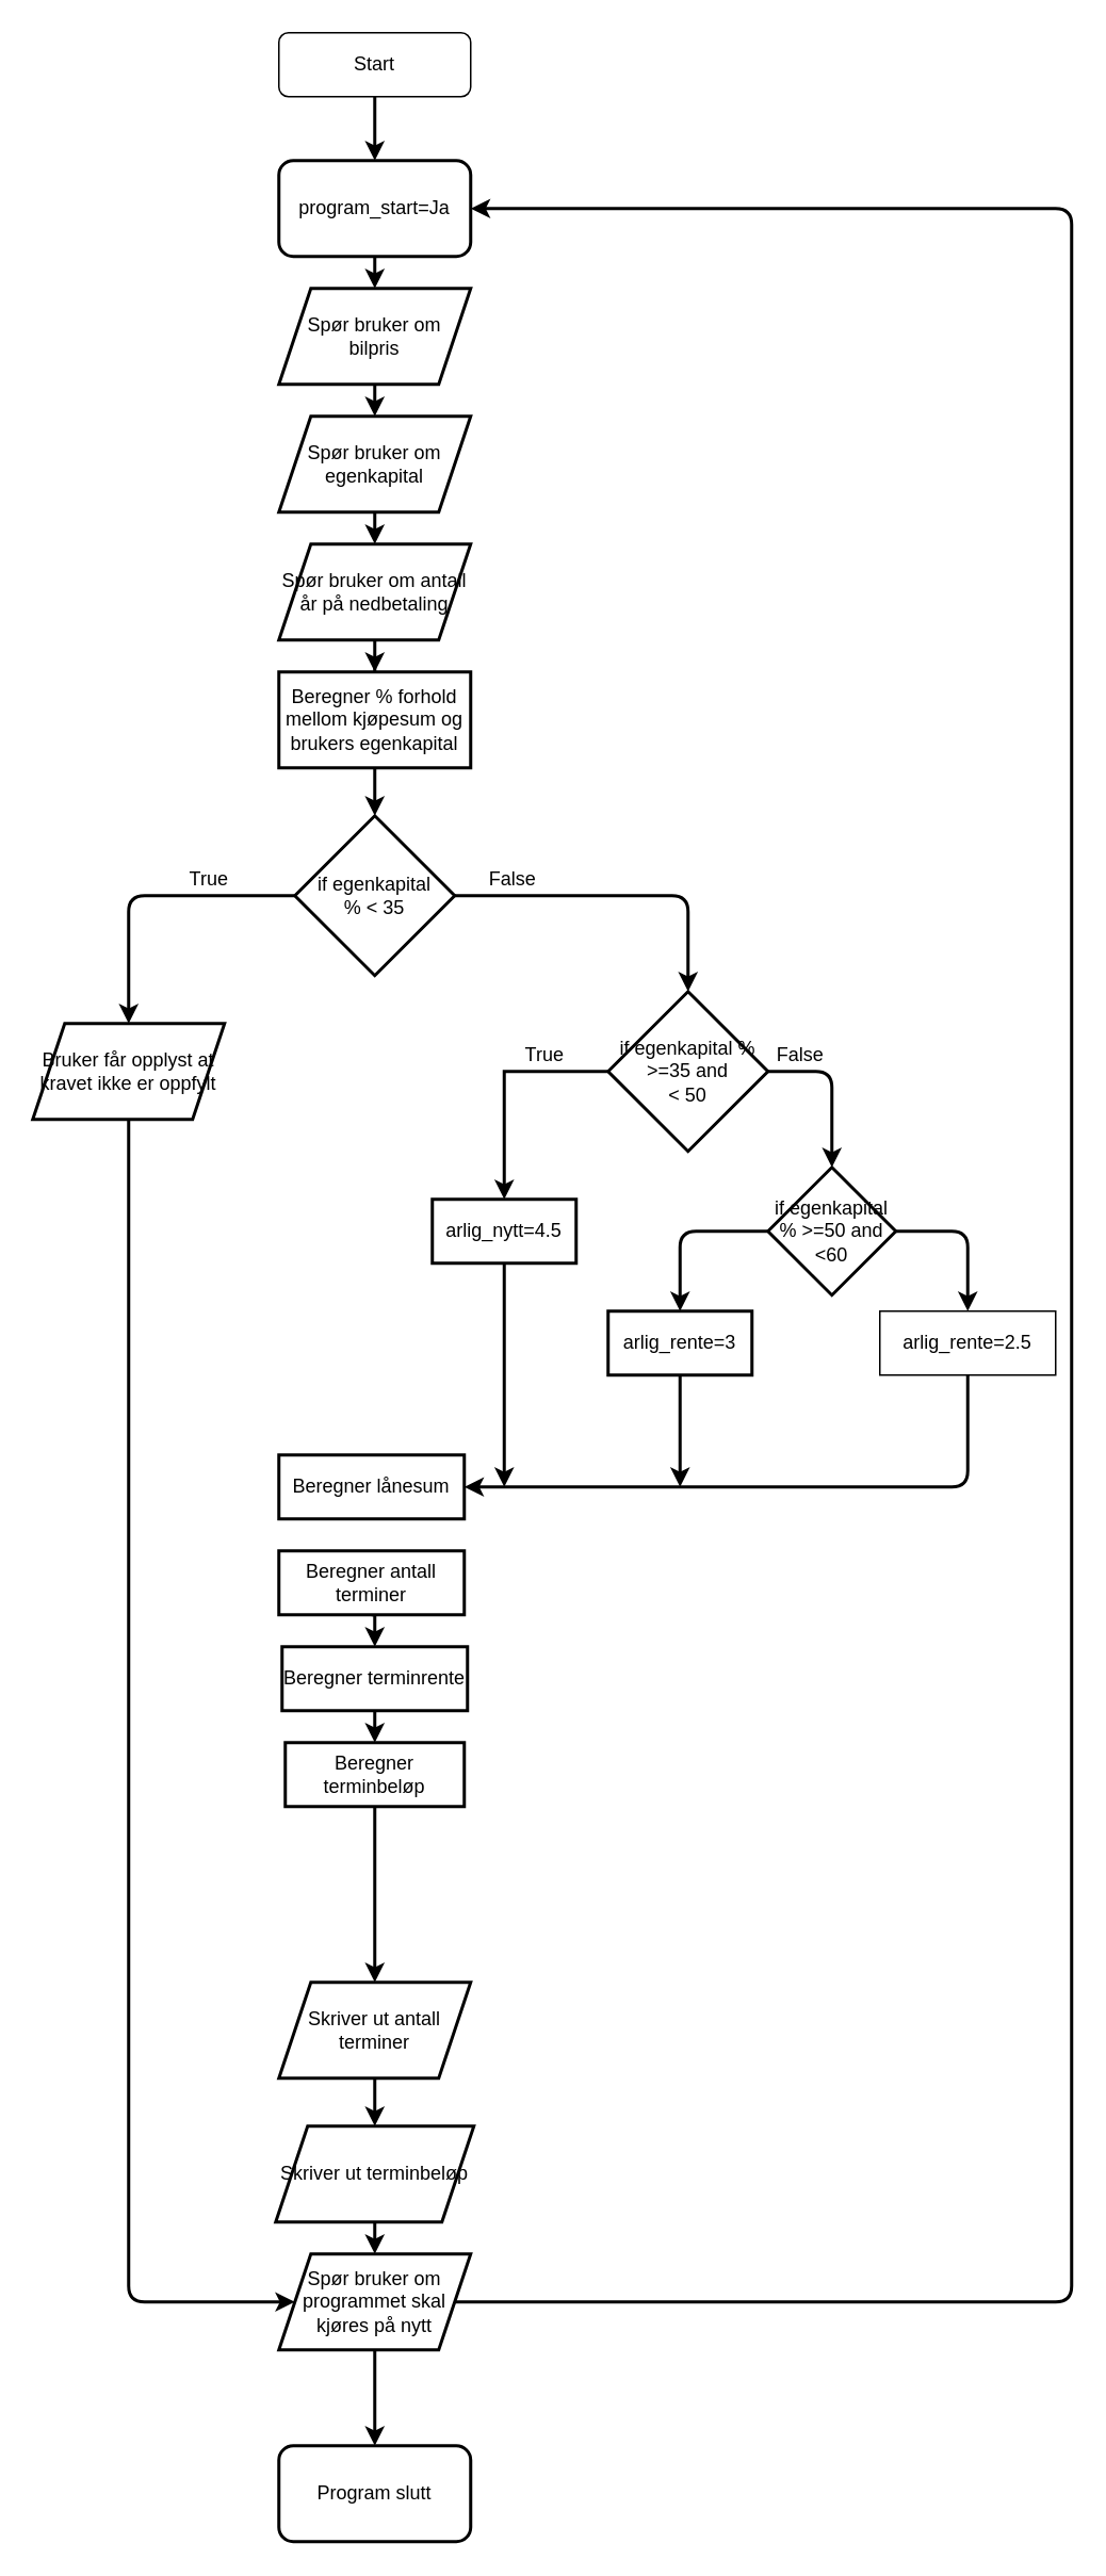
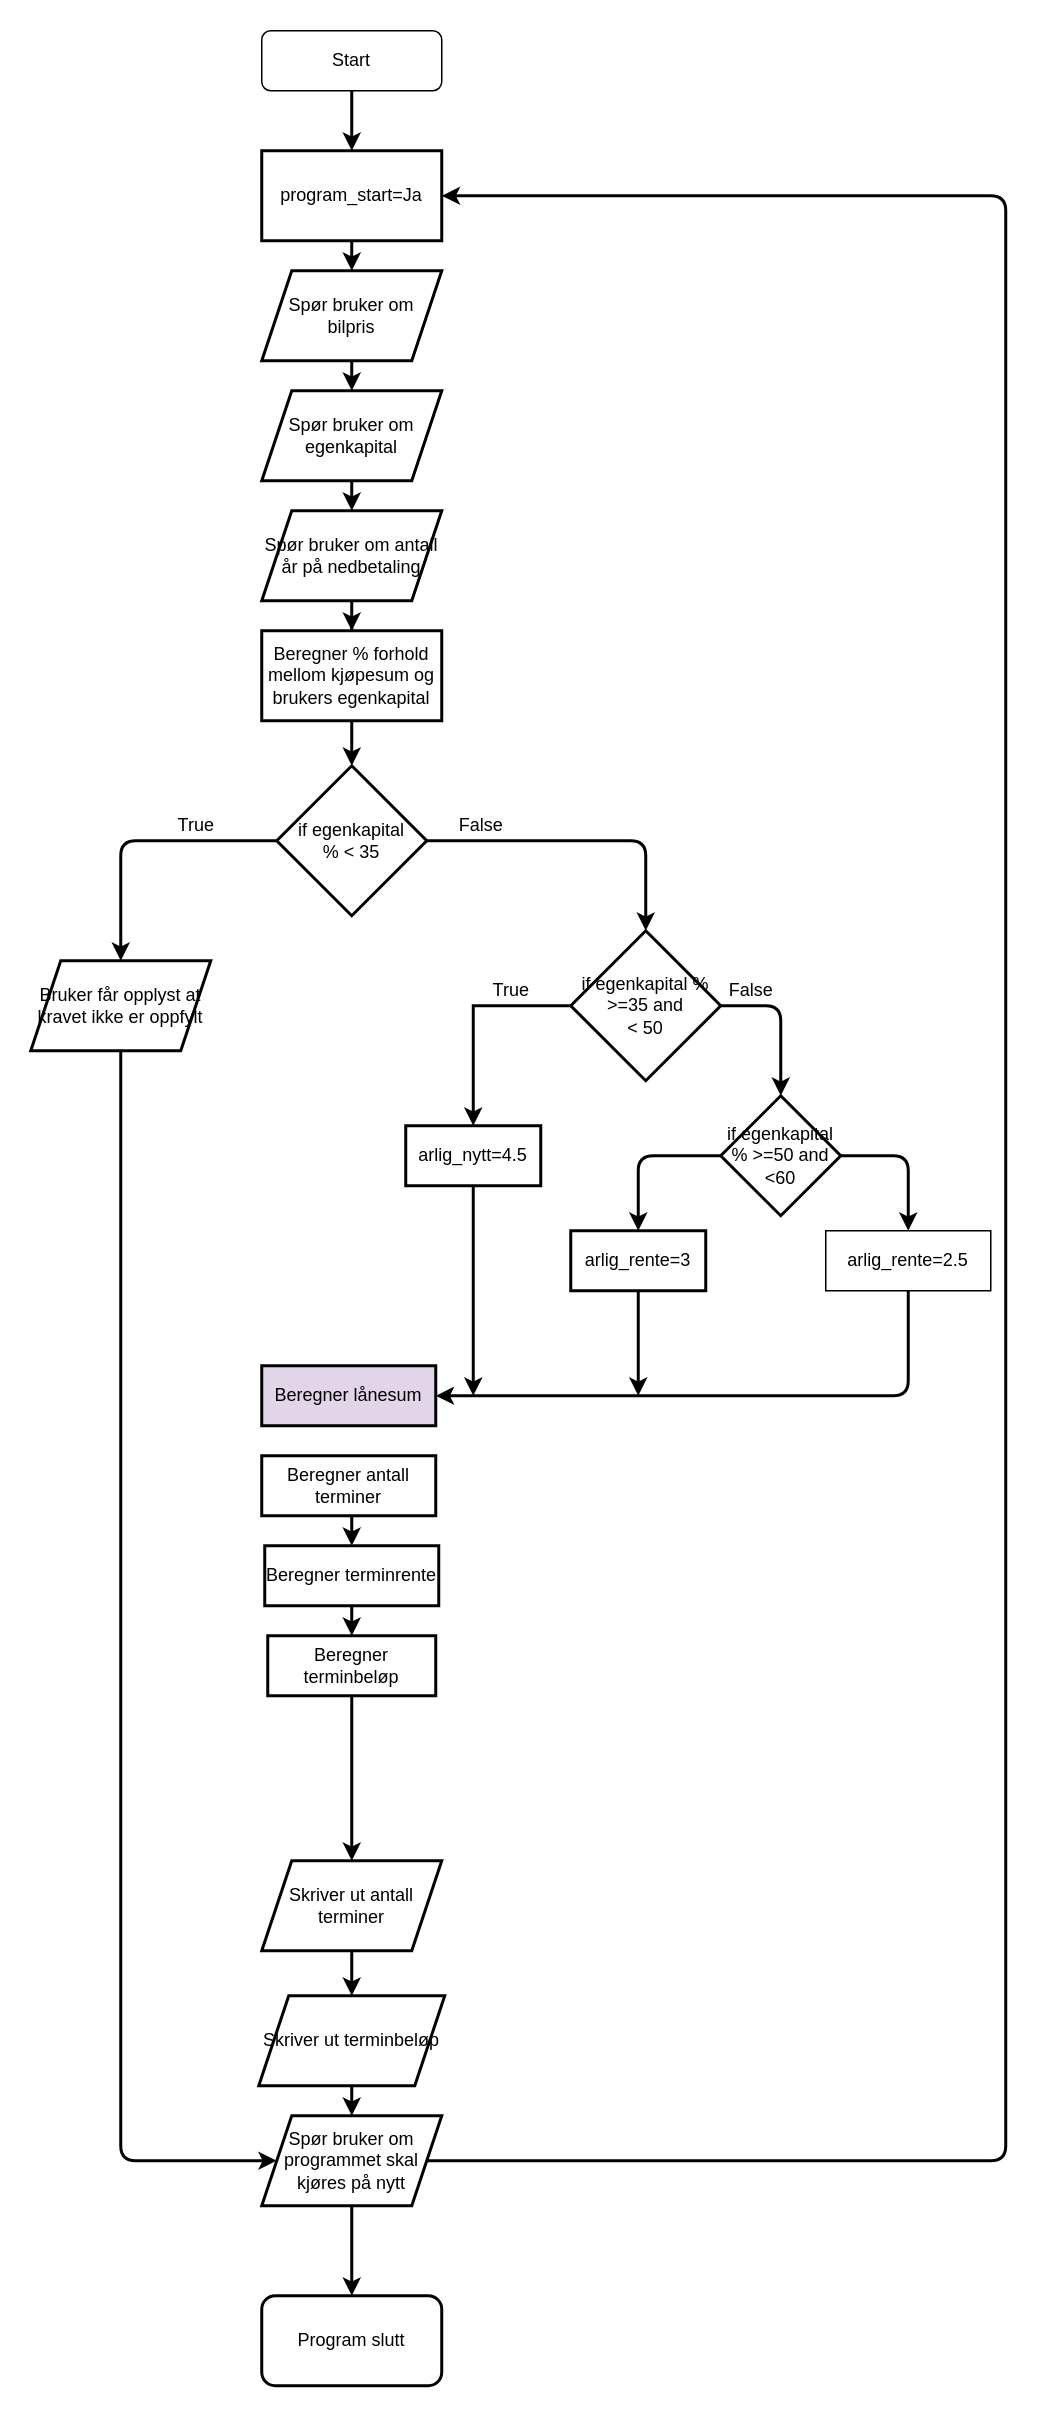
  <mxCell id="0" />
  <mxCell id="1" parent="0" />
  <mxCell id="2" value="Start" style="rounded=1;whiteSpace=wrap;html=1;fontSize=12;glass=0;strokeWidth=1;shadow=0;" parent="1" vertex="1"><mxGeometry x="174" y="20" width="120" height="40" as="geometry" /></mxCell>
- <mxCell id="3" value="program_start=Ja" style="whiteSpace=wrap;html=1;strokeWidth=2;rounded=1;" vertex="1" parent="1"><mxGeometry x="174" y="100" width="120" height="60" as="geometry" /></mxCell>
+ <mxCell id="3" value="program_start=Ja" style="rounded=0;whiteSpace=wrap;html=1;strokeWidth=2;" vertex="1" parent="1"><mxGeometry x="174" y="100" width="120" height="60" as="geometry" /></mxCell>
  <mxCell id="4" value="" style="endArrow=classic;html=1;exitX=0.5;exitY=1;exitDx=0;exitDy=0;entryX=0.5;entryY=0;entryDx=0;entryDy=0;strokeWidth=2;" edge="1" parent="1" source="2" target="3"><mxGeometry width="50" height="50" relative="1" as="geometry"><mxPoint x="224" y="100" as="sourcePoint" /><mxPoint x="274" y="50" as="targetPoint" /></mxGeometry></mxCell>
  <mxCell id="5" value="Spør bruker om bilpris" style="shape=parallelogram;perimeter=parallelogramPerimeter;whiteSpace=wrap;html=1;fixedSize=1;strokeWidth=2;" vertex="1" parent="1"><mxGeometry x="174" y="180" width="120" height="60" as="geometry" /></mxCell>
  <mxCell id="6" value="Spør bruker om egenkapital" style="shape=parallelogram;perimeter=parallelogramPerimeter;whiteSpace=wrap;html=1;fixedSize=1;strokeWidth=2;" vertex="1" parent="1"><mxGeometry x="174" y="260" width="120" height="60" as="geometry" /></mxCell>
  <mxCell id="7" value="" style="edgeStyle=orthogonalEdgeStyle;rounded=0;orthogonalLoop=1;jettySize=auto;html=1;strokeWidth=2;" edge="1" parent="1" source="8" target="15"><mxGeometry relative="1" as="geometry" /></mxCell>
  <mxCell id="8" value="Spør bruker om antall år på nedbetaling" style="shape=parallelogram;perimeter=parallelogramPerimeter;whiteSpace=wrap;html=1;fixedSize=1;strokeWidth=2;" vertex="1" parent="1"><mxGeometry x="174" y="340" width="120" height="60" as="geometry" /></mxCell>
  <mxCell id="9" value="" style="endArrow=classic;html=1;exitX=0.5;exitY=1;exitDx=0;exitDy=0;entryX=0.5;entryY=0;entryDx=0;entryDy=0;strokeWidth=2;" edge="1" parent="1" source="3" target="5"><mxGeometry width="50" height="50" relative="1" as="geometry"><mxPoint x="234" y="210" as="sourcePoint" /><mxPoint x="284" y="160" as="targetPoint" /></mxGeometry></mxCell>
  <mxCell id="10" value="" style="endArrow=classic;html=1;exitX=0.5;exitY=1;exitDx=0;exitDy=0;entryX=0.5;entryY=0;entryDx=0;entryDy=0;strokeWidth=2;" edge="1" parent="1" source="5" target="6"><mxGeometry width="50" height="50" relative="1" as="geometry"><mxPoint x="224" y="280" as="sourcePoint" /><mxPoint x="274" y="230" as="targetPoint" /></mxGeometry></mxCell>
  <mxCell id="11" value="" style="endArrow=classic;html=1;exitX=0.5;exitY=1;exitDx=0;exitDy=0;entryX=0.5;entryY=0;entryDx=0;entryDy=0;strokeWidth=2;" edge="1" parent="1" source="6" target="8"><mxGeometry width="50" height="50" relative="1" as="geometry"><mxPoint x="224" y="360" as="sourcePoint" /><mxPoint x="274" y="310" as="targetPoint" /></mxGeometry></mxCell>
  <mxCell id="12" value="if egenkapital&lt;br&gt;% &amp;lt; 35" style="rhombus;whiteSpace=wrap;html=1;strokeWidth=2;" vertex="1" parent="1"><mxGeometry x="184" y="510" width="100" height="100" as="geometry" /></mxCell>
  <mxCell id="13" value="Bruker får opplyst at kravet ikke er oppfylt" style="shape=parallelogram;perimeter=parallelogramPerimeter;whiteSpace=wrap;html=1;fixedSize=1;strokeWidth=2;" vertex="1" parent="1"><mxGeometry x="20" y="640" width="120" height="60" as="geometry" /></mxCell>
  <mxCell id="14" value="" style="endArrow=classic;html=1;exitX=0;exitY=0.5;exitDx=0;exitDy=0;entryX=0.5;entryY=0;entryDx=0;entryDy=0;strokeWidth=2;" edge="1" parent="1" source="12" target="13"><mxGeometry width="50" height="50" relative="1" as="geometry"><mxPoint x="184" y="520" as="sourcePoint" /><mxPoint x="234" y="470" as="targetPoint" /><Array as="points"><mxPoint x="80" y="560" /></Array></mxGeometry></mxCell>
  <mxCell id="15" value="Beregner % forhold mellom kjøpesum og brukers egenkapital" style="rounded=0;whiteSpace=wrap;html=1;strokeWidth=2;" vertex="1" parent="1"><mxGeometry x="174" y="420" width="120" height="60" as="geometry" /></mxCell>
  <mxCell id="16" value="" style="endArrow=classic;html=1;exitX=0.5;exitY=1;exitDx=0;exitDy=0;entryX=0.5;entryY=0;entryDx=0;entryDy=0;strokeWidth=2;" edge="1" parent="1" source="15" target="12"><mxGeometry width="50" height="50" relative="1" as="geometry"><mxPoint x="190" y="340" as="sourcePoint" /><mxPoint x="240" y="290" as="targetPoint" /></mxGeometry></mxCell>
  <mxCell id="17" value="" style="edgeStyle=orthogonalEdgeStyle;rounded=0;orthogonalLoop=1;jettySize=auto;html=1;strokeWidth=2;" edge="1" parent="1" source="18" target="22"><mxGeometry relative="1" as="geometry" /></mxCell>
  <mxCell id="18" value="if egenkapital % &amp;gt;=35 and &lt;br&gt;&amp;lt; 50" style="rhombus;whiteSpace=wrap;html=1;strokeWidth=2;" vertex="1" parent="1"><mxGeometry x="380" y="620" width="100" height="100" as="geometry" /></mxCell>
  <mxCell id="19" value="" style="endArrow=classic;html=1;entryX=0.5;entryY=0;entryDx=0;entryDy=0;exitX=1;exitY=0.5;exitDx=0;exitDy=0;strokeWidth=2;" edge="1" parent="1" source="12" target="18"><mxGeometry width="50" height="50" relative="1" as="geometry"><mxPoint x="360" y="560" as="sourcePoint" /><mxPoint x="420" y="580" as="targetPoint" /><Array as="points"><mxPoint x="430" y="560" /></Array></mxGeometry></mxCell>
  <mxCell id="20" value="True" style="text;html=1;align=center;verticalAlign=middle;resizable=0;points=[];autosize=1;strokeWidth=2;" vertex="1" parent="1"><mxGeometry x="110" y="540" width="40" height="20" as="geometry" /></mxCell>
  <mxCell id="21" value="False" style="text;html=1;align=center;verticalAlign=middle;resizable=0;points=[];autosize=1;strokeWidth=2;" vertex="1" parent="1"><mxGeometry x="300" y="540" width="40" height="20" as="geometry" /></mxCell>
  <mxCell id="22" value="arlig_nytt=4.5" style="rounded=0;whiteSpace=wrap;html=1;strokeWidth=2;" vertex="1" parent="1"><mxGeometry x="270" y="750" width="90" height="40" as="geometry" /></mxCell>
  <mxCell id="23" value="True" style="text;html=1;align=center;verticalAlign=middle;resizable=0;points=[];autosize=1;strokeWidth=2;" vertex="1" parent="1"><mxGeometry x="320" y="650" width="40" height="20" as="geometry" /></mxCell>
  <mxCell id="24" value="if egenkapital % &amp;gt;=50 and &amp;lt;60" style="rhombus;whiteSpace=wrap;html=1;strokeWidth=2;" vertex="1" parent="1"><mxGeometry x="480" y="730" width="80" height="80" as="geometry" /></mxCell>
  <mxCell id="25" value="" style="endArrow=classic;html=1;exitX=1;exitY=0.5;exitDx=0;exitDy=0;entryX=0.5;entryY=0;entryDx=0;entryDy=0;strokeWidth=2;" edge="1" parent="1" source="18" target="24"><mxGeometry width="50" height="50" relative="1" as="geometry"><mxPoint x="480" y="710" as="sourcePoint" /><mxPoint x="530" y="660" as="targetPoint" /><Array as="points"><mxPoint x="520" y="670" /></Array></mxGeometry></mxCell>
  <mxCell id="26" value="False" style="text;html=1;align=center;verticalAlign=middle;resizable=0;points=[];autosize=1;strokeWidth=2;" vertex="1" parent="1"><mxGeometry x="480" y="650" width="40" height="20" as="geometry" /></mxCell>
  <mxCell id="27" value="arlig_rente=3" style="rounded=0;whiteSpace=wrap;html=1;strokeWidth=2;" vertex="1" parent="1"><mxGeometry x="380" y="820" width="90" height="40" as="geometry" /></mxCell>
  <mxCell id="28" value="arlig_rente=2.5" style="rounded=0;whiteSpace=wrap;html=1;" vertex="1" parent="1"><mxGeometry x="550" y="820" width="110" height="40" as="geometry" /></mxCell>
  <mxCell id="29" value="" style="endArrow=classic;html=1;exitX=1;exitY=0.5;exitDx=0;exitDy=0;entryX=0.5;entryY=0;entryDx=0;entryDy=0;strokeWidth=2;" edge="1" parent="1" source="24" target="28"><mxGeometry width="50" height="50" relative="1" as="geometry"><mxPoint x="590" y="790" as="sourcePoint" /><mxPoint x="640" y="740" as="targetPoint" /><Array as="points"><mxPoint x="605" y="770" /></Array></mxGeometry></mxCell>
  <mxCell id="30" value="" style="endArrow=classic;html=1;exitX=0;exitY=0.5;exitDx=0;exitDy=0;entryX=0.5;entryY=0;entryDx=0;entryDy=0;strokeWidth=2;" edge="1" parent="1" source="24" target="27"><mxGeometry width="50" height="50" relative="1" as="geometry"><mxPoint x="420" y="810" as="sourcePoint" /><mxPoint x="440" y="770" as="targetPoint" /><Array as="points"><mxPoint x="425" y="770" /></Array></mxGeometry></mxCell>
  <mxCell id="31" value="" style="endArrow=classic;html=1;exitX=0.5;exitY=1;exitDx=0;exitDy=0;strokeWidth=2;" edge="1" parent="1" source="28"><mxGeometry width="50" height="50" relative="1" as="geometry"><mxPoint x="590" y="960" as="sourcePoint" /><mxPoint x="290" y="930" as="targetPoint" /><Array as="points"><mxPoint x="605" y="930" /></Array></mxGeometry></mxCell>
  <mxCell id="32" value="" style="endArrow=classic;html=1;exitX=0.5;exitY=1;exitDx=0;exitDy=0;strokeWidth=2;" edge="1" parent="1" source="27"><mxGeometry width="50" height="50" relative="1" as="geometry"><mxPoint x="410" y="1030" as="sourcePoint" /><mxPoint x="425" y="930" as="targetPoint" /></mxGeometry></mxCell>
  <mxCell id="33" value="" style="endArrow=classic;html=1;exitX=0.5;exitY=1;exitDx=0;exitDy=0;strokeWidth=2;" edge="1" parent="1" source="22"><mxGeometry width="50" height="50" relative="1" as="geometry"><mxPoint x="320" y="860" as="sourcePoint" /><mxPoint x="315" y="930" as="targetPoint" /></mxGeometry></mxCell>
- <mxCell id="34" value="Beregner lånesum" style="rounded=0;whiteSpace=wrap;html=1;strokeWidth=2;" vertex="1" parent="1"><mxGeometry x="174" y="910" width="116" height="40" as="geometry" /></mxCell>
+ <mxCell id="34" value="Beregner lånesum" style="rounded=0;whiteSpace=wrap;html=1;strokeWidth=2;fillColor=#e1d5e7;" vertex="1" parent="1"><mxGeometry x="174" y="910" width="116" height="40" as="geometry" /></mxCell>
  <mxCell id="35" style="edgeStyle=orthogonalEdgeStyle;rounded=0;orthogonalLoop=1;jettySize=auto;html=1;exitX=0.5;exitY=1;exitDx=0;exitDy=0;entryX=0.5;entryY=0;entryDx=0;entryDy=0;strokeWidth=2;" edge="1" parent="1" source="36" target="38"><mxGeometry relative="1" as="geometry" /></mxCell>
  <mxCell id="36" value="Beregner antall terminer" style="rounded=0;whiteSpace=wrap;html=1;strokeWidth=2;" vertex="1" parent="1"><mxGeometry x="174" y="970" width="116" height="40" as="geometry" /></mxCell>
  <mxCell id="37" style="edgeStyle=orthogonalEdgeStyle;rounded=0;orthogonalLoop=1;jettySize=auto;html=1;exitX=0.5;exitY=1;exitDx=0;exitDy=0;entryX=0.5;entryY=0;entryDx=0;entryDy=0;strokeWidth=2;" edge="1" parent="1" source="38" target="39"><mxGeometry relative="1" as="geometry" /></mxCell>
  <mxCell id="38" value="Beregner terminrente" style="rounded=0;whiteSpace=wrap;html=1;strokeWidth=2;" vertex="1" parent="1"><mxGeometry x="176" y="1030" width="116" height="40" as="geometry" /></mxCell>
  <mxCell id="39" value="Beregner terminbeløp" style="rounded=0;whiteSpace=wrap;html=1;strokeWidth=2;" vertex="1" parent="1"><mxGeometry x="178" y="1090" width="112" height="40" as="geometry" /></mxCell>
  <mxCell id="40" value="Skriver ut antall terminer" style="shape=parallelogram;perimeter=parallelogramPerimeter;whiteSpace=wrap;html=1;fixedSize=1;strokeWidth=2;" vertex="1" parent="1"><mxGeometry x="174" y="1240" width="120" height="60" as="geometry" /></mxCell>
  <mxCell id="41" value="Skriver ut terminbeløp" style="shape=parallelogram;perimeter=parallelogramPerimeter;whiteSpace=wrap;html=1;fixedSize=1;strokeWidth=2;" vertex="1" parent="1"><mxGeometry x="172" y="1330" width="124" height="60" as="geometry" /></mxCell>
  <mxCell id="42" value="Spør bruker om programmet skal kjøres på nytt" style="shape=parallelogram;perimeter=parallelogramPerimeter;whiteSpace=wrap;html=1;fixedSize=1;strokeWidth=2;" vertex="1" parent="1"><mxGeometry x="174" y="1410" width="120" height="60" as="geometry" /></mxCell>
  <mxCell id="43" value="" style="endArrow=classic;html=1;strokeWidth=2;exitX=0.5;exitY=1;exitDx=0;exitDy=0;entryX=0.5;entryY=0;entryDx=0;entryDy=0;" edge="1" parent="1" source="39" target="40"><mxGeometry width="50" height="50" relative="1" as="geometry"><mxPoint x="80" y="1170" as="sourcePoint" /><mxPoint x="130" y="1120" as="targetPoint" /></mxGeometry></mxCell>
  <mxCell id="44" value="" style="endArrow=classic;html=1;strokeWidth=2;exitX=0.5;exitY=1;exitDx=0;exitDy=0;entryX=0.5;entryY=0;entryDx=0;entryDy=0;" edge="1" parent="1" source="40" target="41"><mxGeometry width="50" height="50" relative="1" as="geometry"><mxPoint x="80" y="1390" as="sourcePoint" /><mxPoint x="130" y="1340" as="targetPoint" /></mxGeometry></mxCell>
  <mxCell id="45" value="" style="endArrow=classic;html=1;strokeWidth=2;exitX=0.5;exitY=1;exitDx=0;exitDy=0;entryX=0.5;entryY=0;entryDx=0;entryDy=0;" edge="1" parent="1" source="41" target="42"><mxGeometry width="50" height="50" relative="1" as="geometry"><mxPoint x="10" y="1540" as="sourcePoint" /><mxPoint x="60" y="1490" as="targetPoint" /></mxGeometry></mxCell>
  <mxCell id="46" value="" style="endArrow=classic;html=1;strokeWidth=2;exitX=0.5;exitY=1;exitDx=0;exitDy=0;entryX=0;entryY=0.5;entryDx=0;entryDy=0;" edge="1" parent="1" source="13" target="42"><mxGeometry width="50" height="50" relative="1" as="geometry"><mxPoint x="20" y="910" as="sourcePoint" /><mxPoint x="70" y="860" as="targetPoint" /><Array as="points"><mxPoint x="80" y="1440" /></Array></mxGeometry></mxCell>
  <mxCell id="47" value="Program slutt" style="rounded=1;whiteSpace=wrap;html=1;strokeWidth=2;" vertex="1" parent="1"><mxGeometry x="174" y="1530" width="120" height="60" as="geometry" /></mxCell>
  <mxCell id="48" value="" style="endArrow=classic;html=1;strokeWidth=2;exitX=1;exitY=0.5;exitDx=0;exitDy=0;entryX=1;entryY=0.5;entryDx=0;entryDy=0;" edge="1" parent="1" source="42" target="3"><mxGeometry width="50" height="50" relative="1" as="geometry"><mxPoint x="410" y="1480" as="sourcePoint" /><mxPoint x="460" y="1430" as="targetPoint" /><Array as="points"><mxPoint x="670" y="1440" /><mxPoint x="670" y="130" /></Array></mxGeometry></mxCell>
  <mxCell id="49" value="" style="endArrow=classic;html=1;strokeWidth=2;exitX=0.5;exitY=1;exitDx=0;exitDy=0;entryX=0.5;entryY=0;entryDx=0;entryDy=0;" edge="1" parent="1" source="42" target="47"><mxGeometry width="50" height="50" relative="1" as="geometry"><mxPoint x="30" y="1650" as="sourcePoint" /><mxPoint x="80" y="1600" as="targetPoint" /></mxGeometry></mxCell>
